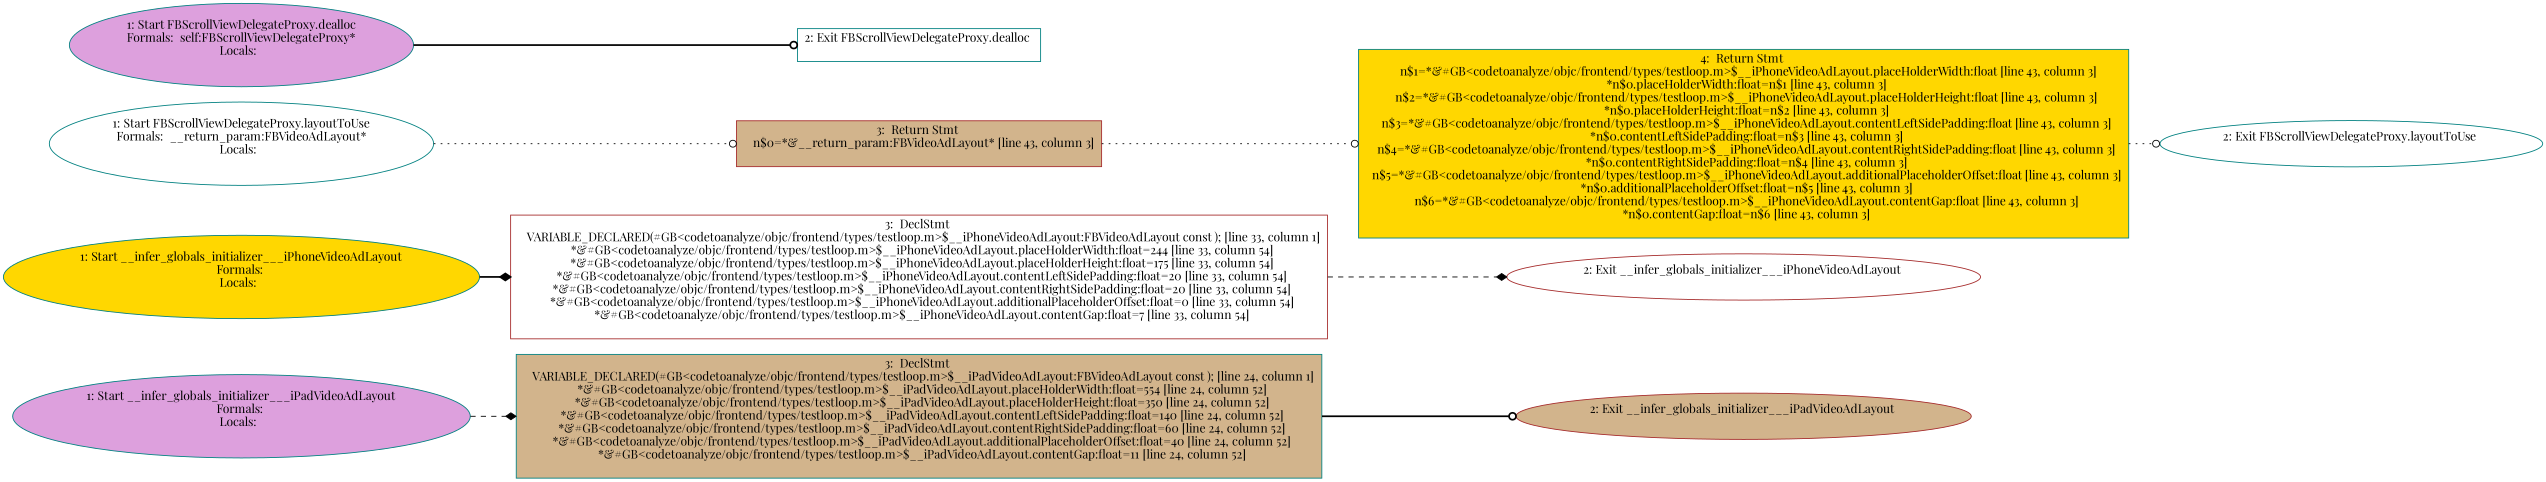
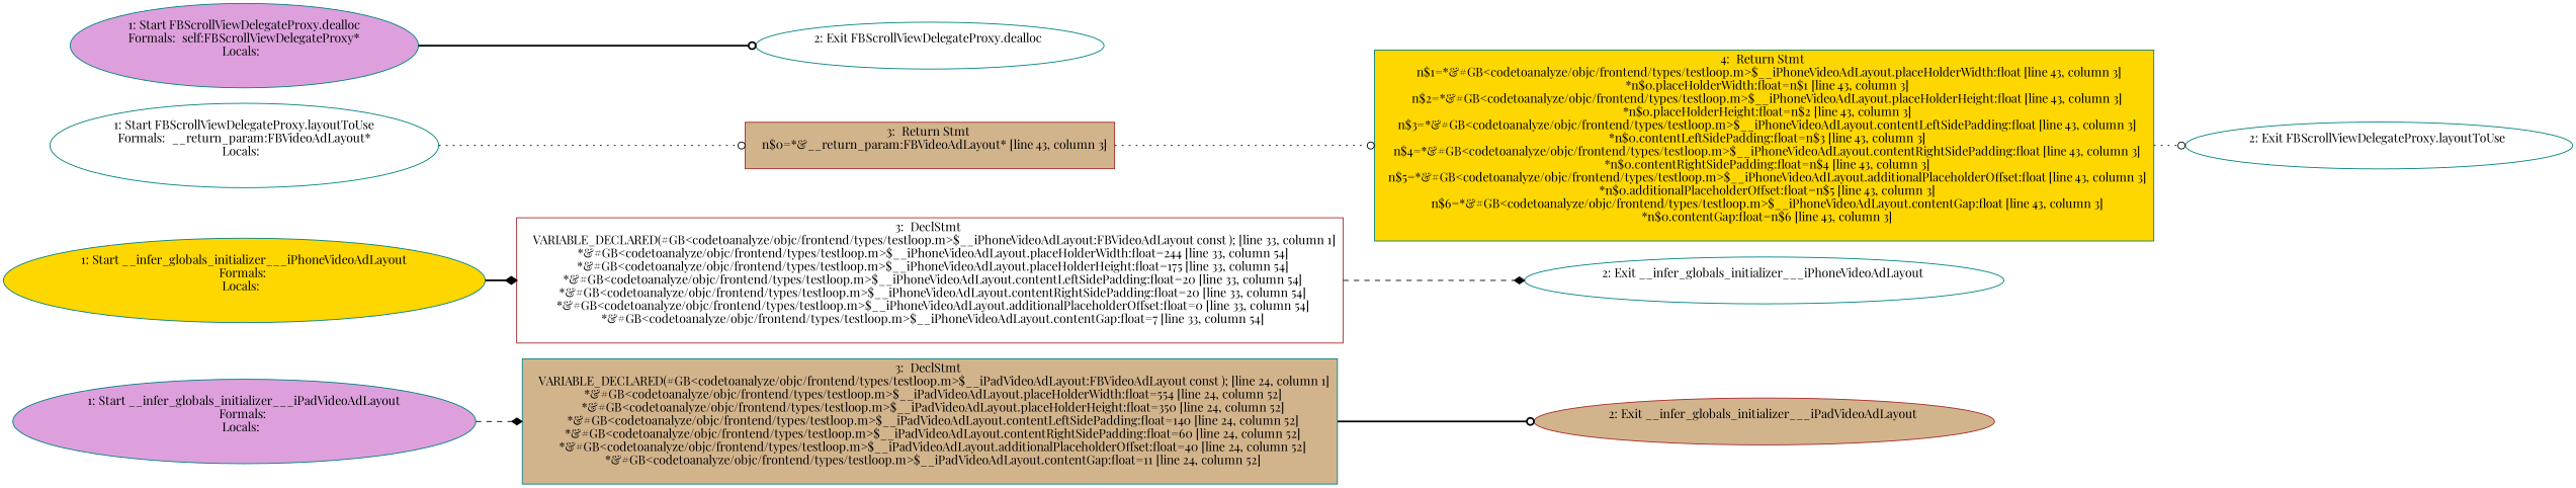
  digraph {
    fontname="Playfair Display"
    rankdir=LR
    node [color=teal fillcolor=white fontname="Playfair Display" style=filled]
    edge [arrowhead=odot fontname="Playfair Display" style=bold]
    n1 [fillcolor=plum label="1: Start __infer_globals_initializer___iPadVideoAdLayout\nFormals: \nLocals:  \n  "]
    n2 [fillcolor=tan label="3:  DeclStmt \n   VARIABLE_DECLARED(#GB<codetoanalyze/objc/frontend/types/testloop.m>$__iPadVideoAdLayout:FBVideoAdLayout const ); [line 24, column 1]\n  *&#GB<codetoanalyze/objc/frontend/types/testloop.m>$__iPadVideoAdLayout.placeHolderWidth:float=554 [line 24, column 52]\n  *&#GB<codetoanalyze/objc/frontend/types/testloop.m>$__iPadVideoAdLayout.placeHolderHeight:float=350 [line 24, column 52]\n  *&#GB<codetoanalyze/objc/frontend/types/testloop.m>$__iPadVideoAdLayout.contentLeftSidePadding:float=140 [line 24, column 52]\n  *&#GB<codetoanalyze/objc/frontend/types/testloop.m>$__iPadVideoAdLayout.contentRightSidePadding:float=60 [line 24, column 52]\n  *&#GB<codetoanalyze/objc/frontend/types/testloop.m>$__iPadVideoAdLayout.additionalPlaceholderOffset:float=40 [line 24, column 52]\n  *&#GB<codetoanalyze/objc/frontend/types/testloop.m>$__iPadVideoAdLayout.contentGap:float=11 [line 24, column 52]\n " shape=box]
    n3 [color=brown fillcolor=tan label="2: Exit __infer_globals_initializer___iPadVideoAdLayout \n  "]
    n4 [fillcolor=gold label="1: Start __infer_globals_initializer___iPhoneVideoAdLayout\nFormals: \nLocals:  \n  "]
    n5 [color=brown label="3:  DeclStmt \n   VARIABLE_DECLARED(#GB<codetoanalyze/objc/frontend/types/testloop.m>$__iPhoneVideoAdLayout:FBVideoAdLayout const ); [line 33, column 1]\n  *&#GB<codetoanalyze/objc/frontend/types/testloop.m>$__iPhoneVideoAdLayout.placeHolderWidth:float=244 [line 33, column 54]\n  *&#GB<codetoanalyze/objc/frontend/types/testloop.m>$__iPhoneVideoAdLayout.placeHolderHeight:float=175 [line 33, column 54]\n  *&#GB<codetoanalyze/objc/frontend/types/testloop.m>$__iPhoneVideoAdLayout.contentLeftSidePadding:float=20 [line 33, column 54]\n  *&#GB<codetoanalyze/objc/frontend/types/testloop.m>$__iPhoneVideoAdLayout.contentRightSidePadding:float=20 [line 33, column 54]\n  *&#GB<codetoanalyze/objc/frontend/types/testloop.m>$__iPhoneVideoAdLayout.additionalPlaceholderOffset:float=0 [line 33, column 54]\n  *&#GB<codetoanalyze/objc/frontend/types/testloop.m>$__iPhoneVideoAdLayout.contentGap:float=7 [line 33, column 54]\n " shape=box]
-   n6 [color=brown label="2: Exit __infer_globals_initializer___iPhoneVideoAdLayout \n  "]
+   n6 [label="2: Exit __infer_globals_initializer___iPhoneVideoAdLayout \n  "]
    n7 [label="1: Start FBScrollViewDelegateProxy.layoutToUse\nFormals:  __return_param:FBVideoAdLayout*\nLocals:  \n  "]
    n8 [color=brown fillcolor=tan label="3:  Return Stmt \n   n$0=*&__return_param:FBVideoAdLayout* [line 43, column 3]\n " shape=box]
    n9 [fillcolor=gold label="4:  Return Stmt \n   n$1=*&#GB<codetoanalyze/objc/frontend/types/testloop.m>$__iPhoneVideoAdLayout.placeHolderWidth:float [line 43, column 3]\n  *n$0.placeHolderWidth:float=n$1 [line 43, column 3]\n  n$2=*&#GB<codetoanalyze/objc/frontend/types/testloop.m>$__iPhoneVideoAdLayout.placeHolderHeight:float [line 43, column 3]\n  *n$0.placeHolderHeight:float=n$2 [line 43, column 3]\n  n$3=*&#GB<codetoanalyze/objc/frontend/types/testloop.m>$__iPhoneVideoAdLayout.contentLeftSidePadding:float [line 43, column 3]\n  *n$0.contentLeftSidePadding:float=n$3 [line 43, column 3]\n  n$4=*&#GB<codetoanalyze/objc/frontend/types/testloop.m>$__iPhoneVideoAdLayout.contentRightSidePadding:float [line 43, column 3]\n  *n$0.contentRightSidePadding:float=n$4 [line 43, column 3]\n  n$5=*&#GB<codetoanalyze/objc/frontend/types/testloop.m>$__iPhoneVideoAdLayout.additionalPlaceholderOffset:float [line 43, column 3]\n  *n$0.additionalPlaceholderOffset:float=n$5 [line 43, column 3]\n  n$6=*&#GB<codetoanalyze/objc/frontend/types/testloop.m>$__iPhoneVideoAdLayout.contentGap:float [line 43, column 3]\n  *n$0.contentGap:float=n$6 [line 43, column 3]\n " shape=box]
    n10 [label="2: Exit FBScrollViewDelegateProxy.layoutToUse \n  "]
    n11 [fillcolor=plum label="1: Start FBScrollViewDelegateProxy.dealloc\nFormals:  self:FBScrollViewDelegateProxy*\nLocals:  \n  "]
-   n12 [label="2: Exit FBScrollViewDelegateProxy.dealloc \n  " shape=box]
+   n12 [label="2: Exit FBScrollViewDelegateProxy.dealloc \n  "]
    n1 -> n2 [arrowhead=diamond style=dashed]
    n2 -> n3
    n4 -> n5 [arrowhead=diamond]
    n5 -> n6 [arrowhead=diamond style=dashed]
    n7 -> n8 [style=dotted]
    n8 -> n9 [style=dotted]
    n9 -> n10 [style=dotted]
    n11 -> n12
  }
